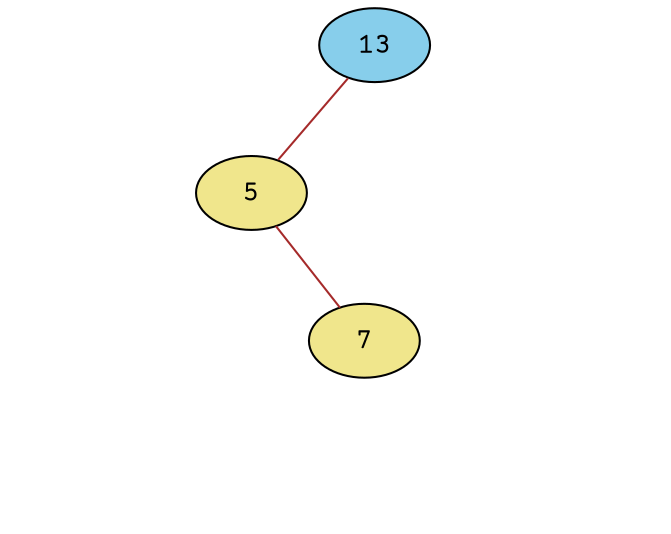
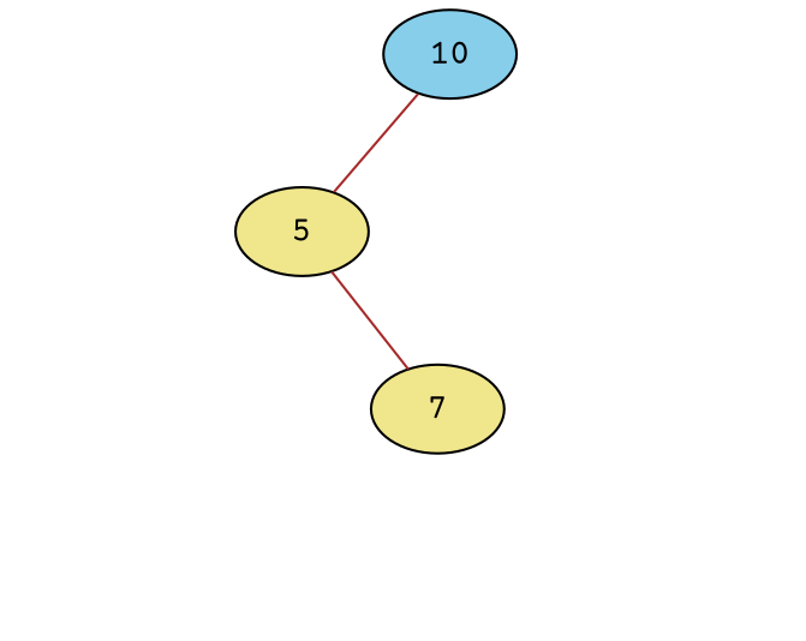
  graph {
    fontname="Courier Prime"
    node [fontname="Courier Prime" style=invis]
    edge [fontname="Courier Prime" style=invis]
-   10 [fillcolor=skyblue style=filled label=13]
+   10 [fillcolor=skyblue style=filled]
    5 [fillcolor=khaki style=filled]
    "node10-right"
    "node5-left"
    n5 [fillcolor=khaki label=7 style=filled]
    "node9-left"
    "node9-right"
    10 -- 5 [color=brown style=""]
    10 -- "node10-right"
    5 -- "node5-left"
    5 -- n5 [color=brown style=""]
    n5 -- "node9-left"
    n5 -- "node9-right"
  }
